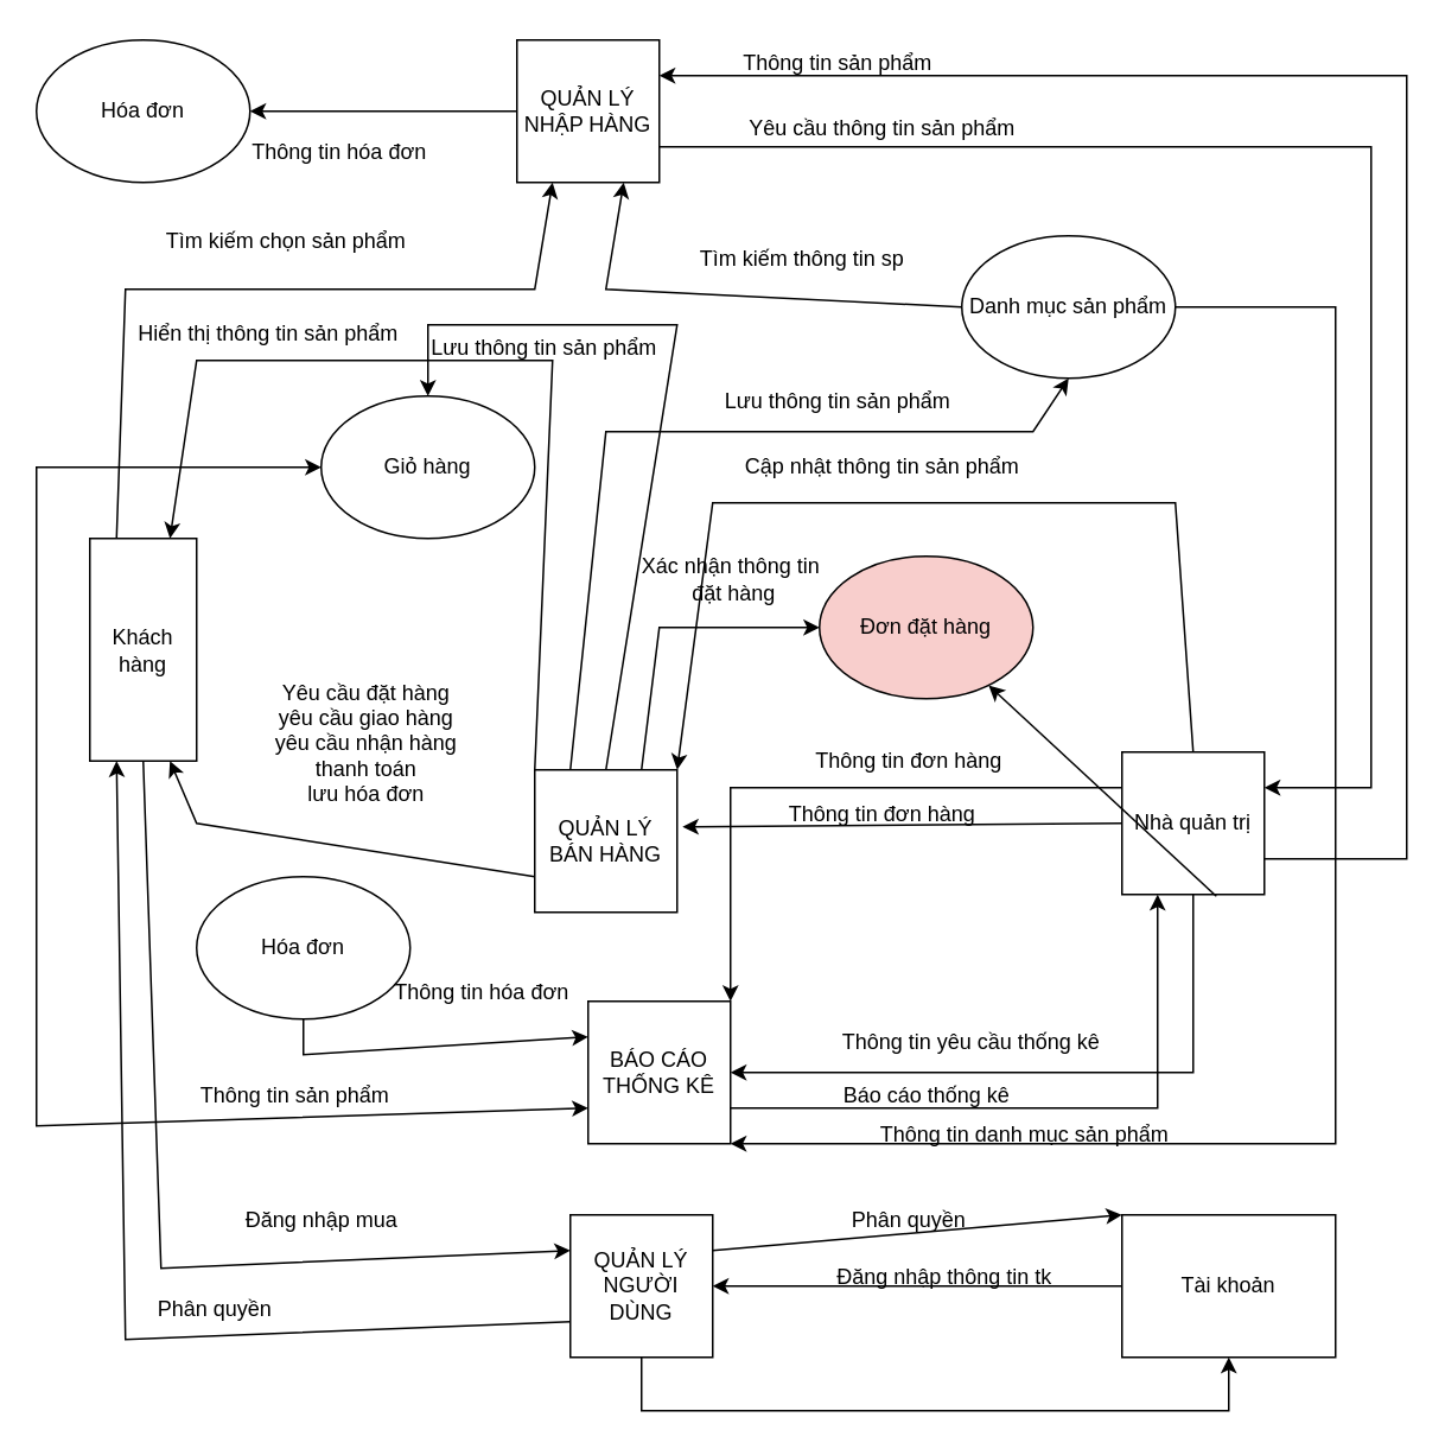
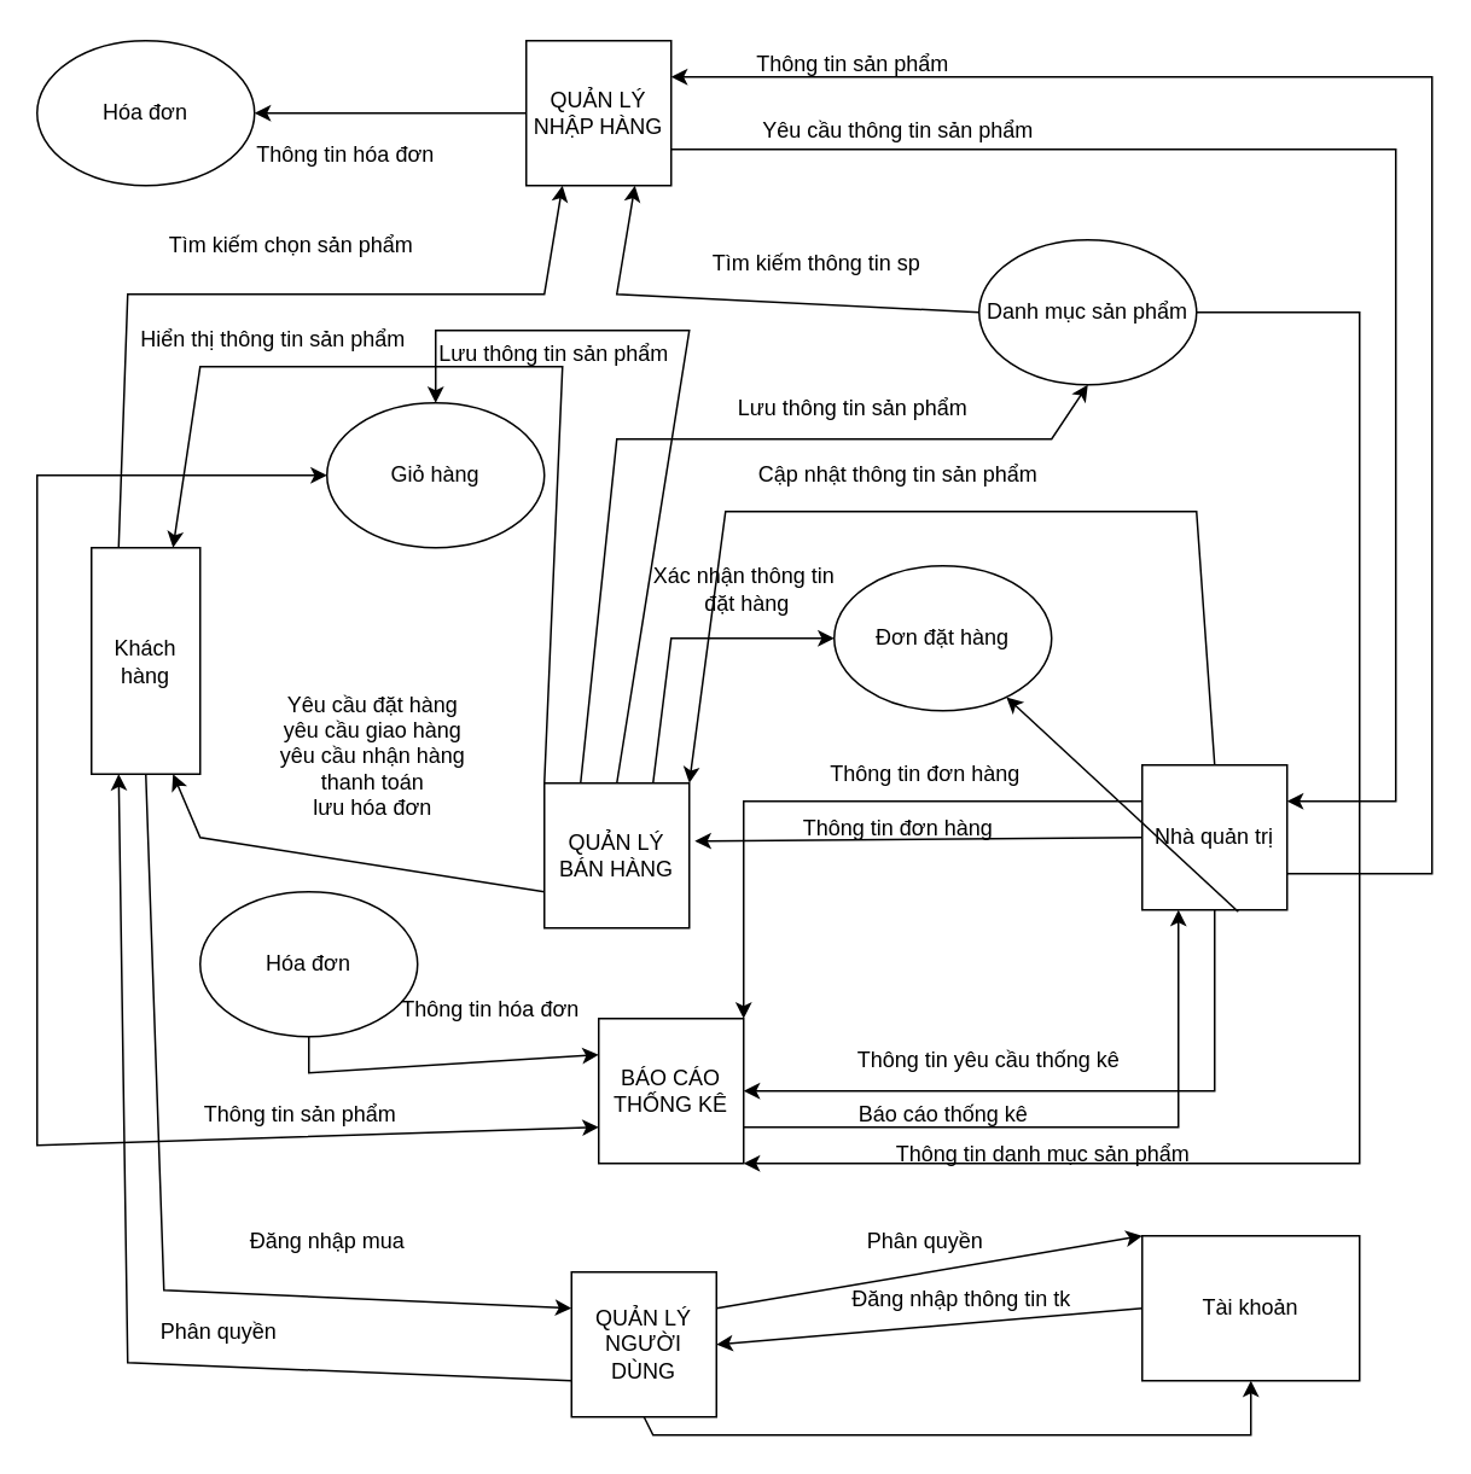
  <mxCell id="0" />
  <mxCell id="1" parent="0" />
  <mxCell id="2" value="Hóa đơn" style="ellipse;whiteSpace=wrap;html=1;" vertex="1" parent="1"><mxGeometry x="20" y="22" width="120" height="80" as="geometry" /></mxCell>
  <mxCell id="3" value="QUẢN LÝ NHẬP HÀNG" style="whiteSpace=wrap;html=1;aspect=fixed;" vertex="1" parent="1"><mxGeometry x="290" y="22" width="80" height="80" as="geometry" /></mxCell>
  <mxCell id="4" value="Danh mục sản phẩm" style="ellipse;whiteSpace=wrap;html=1;" vertex="1" parent="1"><mxGeometry x="540" y="132" width="120" height="80" as="geometry" /></mxCell>
  <mxCell id="5" value="Khách hàng" style="whiteSpace=wrap;html=1;aspect=fixed;" vertex="1" parent="1"><mxGeometry x="50" y="302" width="60" height="125" as="geometry" /></mxCell>
  <mxCell id="6" value="Giỏ hàng" style="ellipse;whiteSpace=wrap;html=1;" vertex="1" parent="1"><mxGeometry x="180" y="222" width="120" height="80" as="geometry" /></mxCell>
  <mxCell id="7" value="QUẢN LÝ BÁN HÀNG" style="whiteSpace=wrap;html=1;aspect=fixed;" vertex="1" parent="1"><mxGeometry x="300" y="432" width="80" height="80" as="geometry" /></mxCell>
  <mxCell id="8" value="BÁO CÁO THỐNG KÊ" style="whiteSpace=wrap;html=1;aspect=fixed;" vertex="1" parent="1"><mxGeometry x="330" y="562" width="80" height="80" as="geometry" /></mxCell>
- <mxCell id="9" value="QUẢN LÝ NGƯỜI DÙNG" style="whiteSpace=wrap;html=1;aspect=fixed;" vertex="1" parent="1"><mxGeometry x="320" y="682" width="80" height="80" as="geometry" /></mxCell>
+ <mxCell id="9" value="QUẢN LÝ NGƯỜI DÙNG" style="whiteSpace=wrap;html=1;aspect=fixed;" vertex="1" parent="1"><mxGeometry x="315" y="702" width="80" height="80" as="geometry" /></mxCell>
  <mxCell id="10" value="Hóa đơn" style="ellipse;whiteSpace=wrap;html=1;" vertex="1" parent="1"><mxGeometry x="110" y="492" width="120" height="80" as="geometry" /></mxCell>
  <mxCell id="11" value="Tài khoản" style="whiteSpace=wrap;html=1;rounded=0;" vertex="1" parent="1"><mxGeometry x="630" y="682" width="120" height="80" as="geometry" /></mxCell>
  <mxCell id="12" value="Nhà quản trị" style="whiteSpace=wrap;html=1;aspect=fixed;" vertex="1" parent="1"><mxGeometry x="630" y="422" width="80" height="80" as="geometry" /></mxCell>
- <mxCell id="13" value="Đơn đặt hàng" style="ellipse;whiteSpace=wrap;html=1;fillColor=#f8cecc;" vertex="1" parent="1"><mxGeometry x="460" y="312" width="120" height="80" as="geometry" /></mxCell>
+ <mxCell id="13" value="Đơn đặt hàng" style="ellipse;whiteSpace=wrap;html=1;" vertex="1" parent="1"><mxGeometry x="460" y="312" width="120" height="80" as="geometry" /></mxCell>
  <mxCell id="14" value="" style="endArrow=classic;html=1;rounded=0;exitX=0;exitY=0.5;exitDx=0;exitDy=0;entryX=1;entryY=0.5;entryDx=0;entryDy=0;" edge="1" parent="1" source="3" target="2"><mxGeometry width="50" height="50" relative="1" as="geometry"><mxPoint x="130" y="202" as="sourcePoint" /><mxPoint x="180" y="152" as="targetPoint" /></mxGeometry></mxCell>
  <mxCell id="15" value="" style="endArrow=classic;html=1;rounded=0;exitX=1;exitY=0.75;exitDx=0;exitDy=0;entryX=1;entryY=0.25;entryDx=0;entryDy=0;" edge="1" parent="1" source="3" target="12"><mxGeometry width="50" height="50" relative="1" as="geometry"><mxPoint x="360" y="182" as="sourcePoint" /><mxPoint x="410" y="132" as="targetPoint" /><Array as="points"><mxPoint x="770" y="82" /><mxPoint x="770" y="442" /></Array></mxGeometry></mxCell>
  <mxCell id="16" value="" style="endArrow=classic;html=1;rounded=0;exitX=0.5;exitY=1;exitDx=0;exitDy=0;entryX=0;entryY=0.25;entryDx=0;entryDy=0;" edge="1" parent="1" source="5" target="9"><mxGeometry width="50" height="50" relative="1" as="geometry"><mxPoint x="380" y="422" as="sourcePoint" /><mxPoint x="430" y="372" as="targetPoint" /><Array as="points"><mxPoint x="90" y="712" /></Array></mxGeometry></mxCell>
  <mxCell id="17" value="" style="endArrow=classic;html=1;rounded=0;exitX=1;exitY=0.25;exitDx=0;exitDy=0;entryX=0;entryY=0;entryDx=0;entryDy=0;" edge="1" parent="1" source="9" target="11"><mxGeometry width="50" height="50" relative="1" as="geometry"><mxPoint x="380" y="422" as="sourcePoint" /><mxPoint x="430" y="372" as="targetPoint" /><Array as="points" /></mxGeometry></mxCell>
  <mxCell id="18" value="" style="endArrow=classic;html=1;rounded=0;exitX=0;exitY=0.5;exitDx=0;exitDy=0;entryX=1;entryY=0.5;entryDx=0;entryDy=0;" edge="1" parent="1" source="11" target="9"><mxGeometry width="50" height="50" relative="1" as="geometry"><mxPoint x="530" y="692" as="sourcePoint" /><mxPoint x="430" y="372" as="targetPoint" /></mxGeometry></mxCell>
  <mxCell id="19" value="" style="endArrow=classic;html=1;rounded=0;exitX=0.5;exitY=1;exitDx=0;exitDy=0;entryX=0.5;entryY=1;entryDx=0;entryDy=0;" edge="1" parent="1" source="9" target="11"><mxGeometry width="50" height="50" relative="1" as="geometry"><mxPoint x="380" y="422" as="sourcePoint" /><mxPoint x="430" y="372" as="targetPoint" /><Array as="points"><mxPoint x="360" y="792" /><mxPoint x="690" y="792" /></Array></mxGeometry></mxCell>
  <mxCell id="20" value="" style="endArrow=classic;html=1;rounded=0;exitX=0;exitY=0.75;exitDx=0;exitDy=0;entryX=0.25;entryY=1;entryDx=0;entryDy=0;" edge="1" parent="1" source="9" target="5"><mxGeometry width="50" height="50" relative="1" as="geometry"><mxPoint x="380" y="422" as="sourcePoint" /><mxPoint x="430" y="372" as="targetPoint" /><Array as="points"><mxPoint x="70" y="752" /></Array></mxGeometry></mxCell>
  <mxCell id="21" value="" style="endArrow=classic;html=1;rounded=0;exitX=0.663;exitY=1.013;exitDx=0;exitDy=0;exitPerimeter=0;" edge="1" parent="1" source="12" target="13"><mxGeometry width="50" height="50" relative="1" as="geometry"><mxPoint x="380" y="422" as="sourcePoint" /><mxPoint x="430" y="372" as="targetPoint" /></mxGeometry></mxCell>
  <mxCell id="22" value="" style="endArrow=classic;html=1;rounded=0;exitX=0.75;exitY=0;exitDx=0;exitDy=0;entryX=0;entryY=0.5;entryDx=0;entryDy=0;" edge="1" parent="1" source="7" target="13"><mxGeometry width="50" height="50" relative="1" as="geometry"><mxPoint x="380" y="422" as="sourcePoint" /><mxPoint x="430" y="372" as="targetPoint" /><Array as="points"><mxPoint x="370" y="352" /></Array></mxGeometry></mxCell>
  <mxCell id="23" value="" style="endArrow=classic;html=1;rounded=0;exitX=0.5;exitY=1;exitDx=0;exitDy=0;entryX=0;entryY=0.25;entryDx=0;entryDy=0;" edge="1" parent="1" source="10" target="8"><mxGeometry width="50" height="50" relative="1" as="geometry"><mxPoint x="380" y="422" as="sourcePoint" /><mxPoint x="430" y="372" as="targetPoint" /><Array as="points"><mxPoint x="170" y="592" /></Array></mxGeometry></mxCell>
  <mxCell id="24" value="" style="endArrow=classic;startArrow=classic;html=1;rounded=0;exitX=0;exitY=0.75;exitDx=0;exitDy=0;entryX=0;entryY=0.5;entryDx=0;entryDy=0;" edge="1" parent="1" source="8" target="6"><mxGeometry width="50" height="50" relative="1" as="geometry"><mxPoint x="380" y="422" as="sourcePoint" /><mxPoint x="430" y="372" as="targetPoint" /><Array as="points"><mxPoint x="20" y="632" /><mxPoint x="20" y="262" /></Array></mxGeometry></mxCell>
  <mxCell id="25" value="" style="endArrow=classic;html=1;rounded=0;entryX=0.75;entryY=1;entryDx=0;entryDy=0;exitX=0;exitY=0.75;exitDx=0;exitDy=0;" edge="1" parent="1" source="7" target="5"><mxGeometry width="50" height="50" relative="1" as="geometry"><mxPoint x="320" y="472" as="sourcePoint" /><mxPoint x="430" y="372" as="targetPoint" /><Array as="points"><mxPoint x="110" y="462" /></Array></mxGeometry></mxCell>
  <mxCell id="26" value="" style="endArrow=classic;html=1;rounded=0;exitX=0.5;exitY=0;exitDx=0;exitDy=0;entryX=0.5;entryY=0;entryDx=0;entryDy=0;" edge="1" parent="1" source="7" target="6"><mxGeometry width="50" height="50" relative="1" as="geometry"><mxPoint x="380" y="422" as="sourcePoint" /><mxPoint x="430" y="372" as="targetPoint" /><Array as="points"><mxPoint x="380" y="182" /><mxPoint x="240" y="182" /></Array></mxGeometry></mxCell>
  <mxCell id="27" value="" style="endArrow=classic;html=1;rounded=0;exitX=0.25;exitY=0;exitDx=0;exitDy=0;entryX=0.5;entryY=1;entryDx=0;entryDy=0;" edge="1" parent="1" source="7" target="4"><mxGeometry width="50" height="50" relative="1" as="geometry"><mxPoint x="380" y="422" as="sourcePoint" /><mxPoint x="430" y="372" as="targetPoint" /><Array as="points"><mxPoint x="340" y="242" /><mxPoint x="580" y="242" /></Array></mxGeometry></mxCell>
  <mxCell id="28" value="" style="endArrow=classic;html=1;rounded=0;exitX=0;exitY=0.5;exitDx=0;exitDy=0;entryX=1.038;entryY=0.4;entryDx=0;entryDy=0;entryPerimeter=0;" edge="1" parent="1" source="12" target="7"><mxGeometry width="50" height="50" relative="1" as="geometry"><mxPoint x="380" y="422" as="sourcePoint" /><mxPoint x="430" y="372" as="targetPoint" /></mxGeometry></mxCell>
  <mxCell id="29" value="" style="endArrow=classic;html=1;rounded=0;exitX=1;exitY=0.75;exitDx=0;exitDy=0;entryX=0.25;entryY=1;entryDx=0;entryDy=0;" edge="1" parent="1" source="8" target="12"><mxGeometry width="50" height="50" relative="1" as="geometry"><mxPoint x="380" y="422" as="sourcePoint" /><mxPoint x="430" y="372" as="targetPoint" /><Array as="points"><mxPoint x="650" y="622" /></Array></mxGeometry></mxCell>
  <mxCell id="30" value="" style="endArrow=classic;html=1;rounded=0;exitX=1;exitY=0.5;exitDx=0;exitDy=0;entryX=1;entryY=1;entryDx=0;entryDy=0;" edge="1" parent="1" source="4" target="8"><mxGeometry width="50" height="50" relative="1" as="geometry"><mxPoint x="380" y="422" as="sourcePoint" /><mxPoint x="430" y="372" as="targetPoint" /><Array as="points"><mxPoint x="750" y="172" /><mxPoint x="750" y="642" /></Array></mxGeometry></mxCell>
  <mxCell id="31" value="" style="endArrow=classic;html=1;rounded=0;exitX=0;exitY=0.25;exitDx=0;exitDy=0;entryX=1;entryY=0;entryDx=0;entryDy=0;" edge="1" parent="1" source="12" target="8"><mxGeometry width="50" height="50" relative="1" as="geometry"><mxPoint x="380" y="422" as="sourcePoint" /><mxPoint x="430" y="372" as="targetPoint" /><Array as="points"><mxPoint x="410" y="442" /></Array></mxGeometry></mxCell>
  <mxCell id="32" value="" style="endArrow=classic;html=1;rounded=0;exitX=0.5;exitY=0;exitDx=0;exitDy=0;entryX=1;entryY=0;entryDx=0;entryDy=0;" edge="1" parent="1" source="12" target="7"><mxGeometry width="50" height="50" relative="1" as="geometry"><mxPoint x="380" y="422" as="sourcePoint" /><mxPoint x="430" y="372" as="targetPoint" /><Array as="points"><mxPoint x="660" y="282" /><mxPoint x="400" y="282" /></Array></mxGeometry></mxCell>
  <mxCell id="33" value="" style="endArrow=classic;html=1;rounded=0;exitX=0;exitY=0.5;exitDx=0;exitDy=0;entryX=0.75;entryY=1;entryDx=0;entryDy=0;" edge="1" parent="1" source="4" target="3"><mxGeometry width="50" height="50" relative="1" as="geometry"><mxPoint x="510" y="162" as="sourcePoint" /><mxPoint x="470" y="152" as="targetPoint" /><Array as="points"><mxPoint x="340" y="162" /></Array></mxGeometry></mxCell>
  <mxCell id="34" value="" style="endArrow=classic;html=1;rounded=0;exitX=0.25;exitY=0;exitDx=0;exitDy=0;entryX=0.25;entryY=1;entryDx=0;entryDy=0;" edge="1" parent="1" source="5" target="3"><mxGeometry width="50" height="50" relative="1" as="geometry"><mxPoint x="380" y="422" as="sourcePoint" /><mxPoint x="430" y="372" as="targetPoint" /><Array as="points"><mxPoint x="70" y="162" /><mxPoint x="300" y="162" /></Array></mxGeometry></mxCell>
  <mxCell id="35" value="" style="endArrow=classic;html=1;rounded=0;exitX=1;exitY=0.75;exitDx=0;exitDy=0;entryX=1;entryY=0.25;entryDx=0;entryDy=0;" edge="1" parent="1" source="12" target="3"><mxGeometry width="50" height="50" relative="1" as="geometry"><mxPoint x="380" y="422" as="sourcePoint" /><mxPoint x="430" y="372" as="targetPoint" /><Array as="points"><mxPoint x="790" y="482" /><mxPoint x="790" y="42" /></Array></mxGeometry></mxCell>
  <mxCell id="36" value="Thông tin hóa đơn" style="text;html=1;align=center;verticalAlign=middle;resizable=0;points=[];autosize=1;strokeColor=none;fillColor=none;" vertex="1" parent="1"><mxGeometry x="130" y="70" width="120" height="30" as="geometry" /></mxCell>
  <mxCell id="37" value="Thông tin sản phẩm" style="text;html=1;align=center;verticalAlign=middle;resizable=0;points=[];autosize=1;strokeColor=none;fillColor=none;" vertex="1" parent="1"><mxGeometry x="405" y="20" width="130" height="30" as="geometry" /></mxCell>
  <mxCell id="38" value="Yêu cầu thông tin sản phẩm" style="text;html=1;align=center;verticalAlign=middle;resizable=0;points=[];autosize=1;strokeColor=none;fillColor=none;" vertex="1" parent="1"><mxGeometry x="410" y="57" width="170" height="30" as="geometry" /></mxCell>
  <mxCell id="39" value="Tìm kiếm thông tin sp" style="text;html=1;align=center;verticalAlign=middle;resizable=0;points=[];autosize=1;strokeColor=none;fillColor=none;" vertex="1" parent="1"><mxGeometry x="380" y="130" width="140" height="30" as="geometry" /></mxCell>
  <mxCell id="40" value="Tìm kiếm chọn sản phẩm" style="text;html=1;align=center;verticalAlign=middle;resizable=0;points=[];autosize=1;strokeColor=none;fillColor=none;" vertex="1" parent="1"><mxGeometry x="80" y="120" width="160" height="30" as="geometry" /></mxCell>
  <mxCell id="41" value="" style="endArrow=classic;html=1;rounded=0;exitX=0;exitY=0;exitDx=0;exitDy=0;entryX=0.75;entryY=0;entryDx=0;entryDy=0;" edge="1" parent="1" source="7" target="5"><mxGeometry width="50" height="50" relative="1" as="geometry"><mxPoint x="230" y="422" as="sourcePoint" /><mxPoint x="280" y="372" as="targetPoint" /><Array as="points"><mxPoint x="310" y="202" /><mxPoint x="110" y="202" /></Array></mxGeometry></mxCell>
  <mxCell id="42" value="Lưu thông tin sản phẩm" style="text;html=1;align=center;verticalAlign=middle;resizable=0;points=[];autosize=1;strokeColor=none;fillColor=none;" vertex="1" parent="1"><mxGeometry x="395" y="210" width="150" height="30" as="geometry" /></mxCell>
  <mxCell id="43" value="Thông tin hóa đơn" style="text;html=1;align=center;verticalAlign=middle;resizable=0;points=[];autosize=1;strokeColor=none;fillColor=none;" vertex="1" parent="1"><mxGeometry x="210" y="542" width="120" height="30" as="geometry" /></mxCell>
  <mxCell id="44" value="Thông tin sản phẩm" style="text;html=1;align=center;verticalAlign=middle;resizable=0;points=[];autosize=1;strokeColor=none;fillColor=none;" vertex="1" parent="1"><mxGeometry x="100" y="600" width="130" height="30" as="geometry" /></mxCell>
  <mxCell id="45" value="Đăng nhập mua" style="text;html=1;align=center;verticalAlign=middle;resizable=0;points=[];autosize=1;strokeColor=none;fillColor=none;" vertex="1" parent="1"><mxGeometry x="125" y="670" width="110" height="30" as="geometry" /></mxCell>
  <mxCell id="46" value="Phân quyền" style="text;html=1;align=center;verticalAlign=middle;resizable=0;points=[];autosize=1;strokeColor=none;fillColor=none;" vertex="1" parent="1"><mxGeometry x="75" y="720" width="90" height="30" as="geometry" /></mxCell>
  <mxCell id="47" value="Đăng nhập thông tin tk" style="text;html=1;align=center;verticalAlign=middle;resizable=0;points=[];autosize=1;strokeColor=none;fillColor=none;" vertex="1" parent="1"><mxGeometry x="460" y="702" width="140" height="30" as="geometry" /></mxCell>
  <mxCell id="48" value="Phân quyền" style="text;html=1;align=center;verticalAlign=middle;resizable=0;points=[];autosize=1;strokeColor=none;fillColor=none;" vertex="1" parent="1"><mxGeometry x="465" y="670" width="90" height="30" as="geometry" /></mxCell>
  <mxCell id="49" value="Thông tin danh mục sản phẩm" style="text;html=1;align=center;verticalAlign=middle;resizable=0;points=[];autosize=1;strokeColor=none;fillColor=none;rotation=0;" vertex="1" parent="1"><mxGeometry x="480" y="622" width="190" height="30" as="geometry" /></mxCell>
  <mxCell id="50" value="Thông tin đơn hàng" style="text;html=1;align=center;verticalAlign=middle;resizable=0;points=[];autosize=1;strokeColor=none;fillColor=none;" vertex="1" parent="1"><mxGeometry x="445" y="412" width="130" height="30" as="geometry" /></mxCell>
  <mxCell id="51" value="Thông tin đơn hàng" style="text;html=1;align=center;verticalAlign=middle;resizable=0;points=[];autosize=1;strokeColor=none;fillColor=none;" vertex="1" parent="1"><mxGeometry x="430" y="442" width="130" height="30" as="geometry" /></mxCell>
  <mxCell id="52" value="Báo cáo thống kê" style="text;html=1;align=center;verticalAlign=middle;resizable=0;points=[];autosize=1;strokeColor=none;fillColor=none;" vertex="1" parent="1"><mxGeometry x="460" y="600" width="120" height="30" as="geometry" /></mxCell>
  <mxCell id="53" value="Thông tin yêu cầu thống kê" style="text;html=1;align=center;verticalAlign=middle;resizable=0;points=[];autosize=1;strokeColor=none;fillColor=none;" vertex="1" parent="1"><mxGeometry x="460" y="570" width="170" height="30" as="geometry" /></mxCell>
  <mxCell id="54" value="Yêu cầu đặt hàng&lt;br&gt;yêu cầu giao hàng&lt;br&gt;yêu cầu nhận hàng&lt;br&gt;thanh toán&lt;br&gt;lưu hóa đơn" style="text;html=1;align=center;verticalAlign=middle;resizable=0;points=[];autosize=1;strokeColor=none;fillColor=none;" vertex="1" parent="1"><mxGeometry x="140" y="372" width="130" height="90" as="geometry" /></mxCell>
  <mxCell id="55" value="Hiển thị thông tin sản phẩm" style="text;html=1;align=center;verticalAlign=middle;resizable=0;points=[];autosize=1;strokeColor=none;fillColor=none;" vertex="1" parent="1"><mxGeometry x="65" y="172" width="170" height="30" as="geometry" /></mxCell>
  <mxCell id="56" value="Lưu thông tin sản phẩm" style="text;html=1;align=center;verticalAlign=middle;resizable=0;points=[];autosize=1;strokeColor=none;fillColor=none;" vertex="1" parent="1"><mxGeometry x="230" y="180" width="150" height="30" as="geometry" /></mxCell>
  <mxCell id="57" value="Cập nhật thông tin sản phẩm" style="text;html=1;align=center;verticalAlign=middle;resizable=0;points=[];autosize=1;strokeColor=none;fillColor=none;" vertex="1" parent="1"><mxGeometry x="405" y="247" width="180" height="30" as="geometry" /></mxCell>
  <mxCell id="58" value="Xác nhận thông tin&lt;br&gt;&amp;nbsp;đặt hàng" style="text;html=1;align=center;verticalAlign=middle;resizable=0;points=[];autosize=1;strokeColor=none;fillColor=none;" vertex="1" parent="1"><mxGeometry x="350" y="305" width="120" height="40" as="geometry" /></mxCell>
  <mxCell id="59" value="" style="endArrow=classic;html=1;rounded=0;exitX=0.5;exitY=1;exitDx=0;exitDy=0;entryX=1;entryY=0.5;entryDx=0;entryDy=0;" edge="1" parent="1" source="12" target="8"><mxGeometry width="50" height="50" relative="1" as="geometry"><mxPoint x="480" y="492" as="sourcePoint" /><mxPoint x="530" y="442" as="targetPoint" /><Array as="points"><mxPoint x="670" y="602" /></Array></mxGeometry></mxCell>
